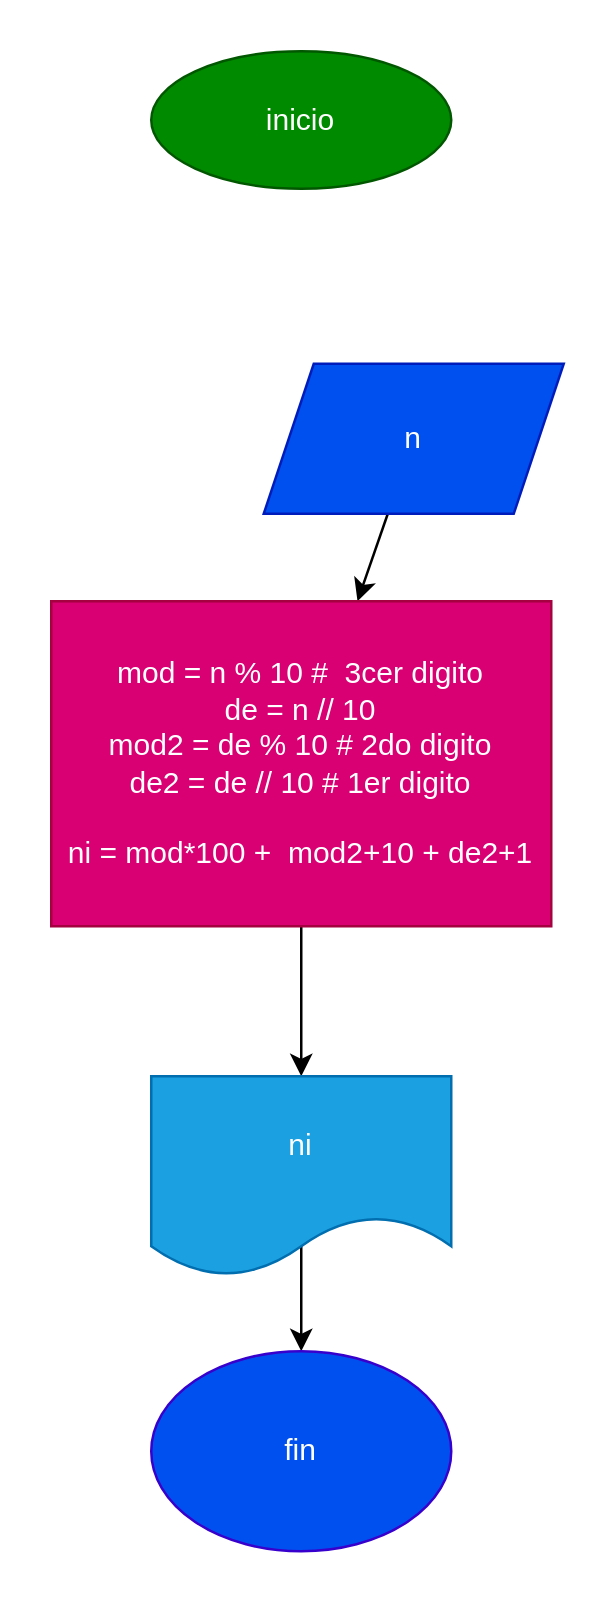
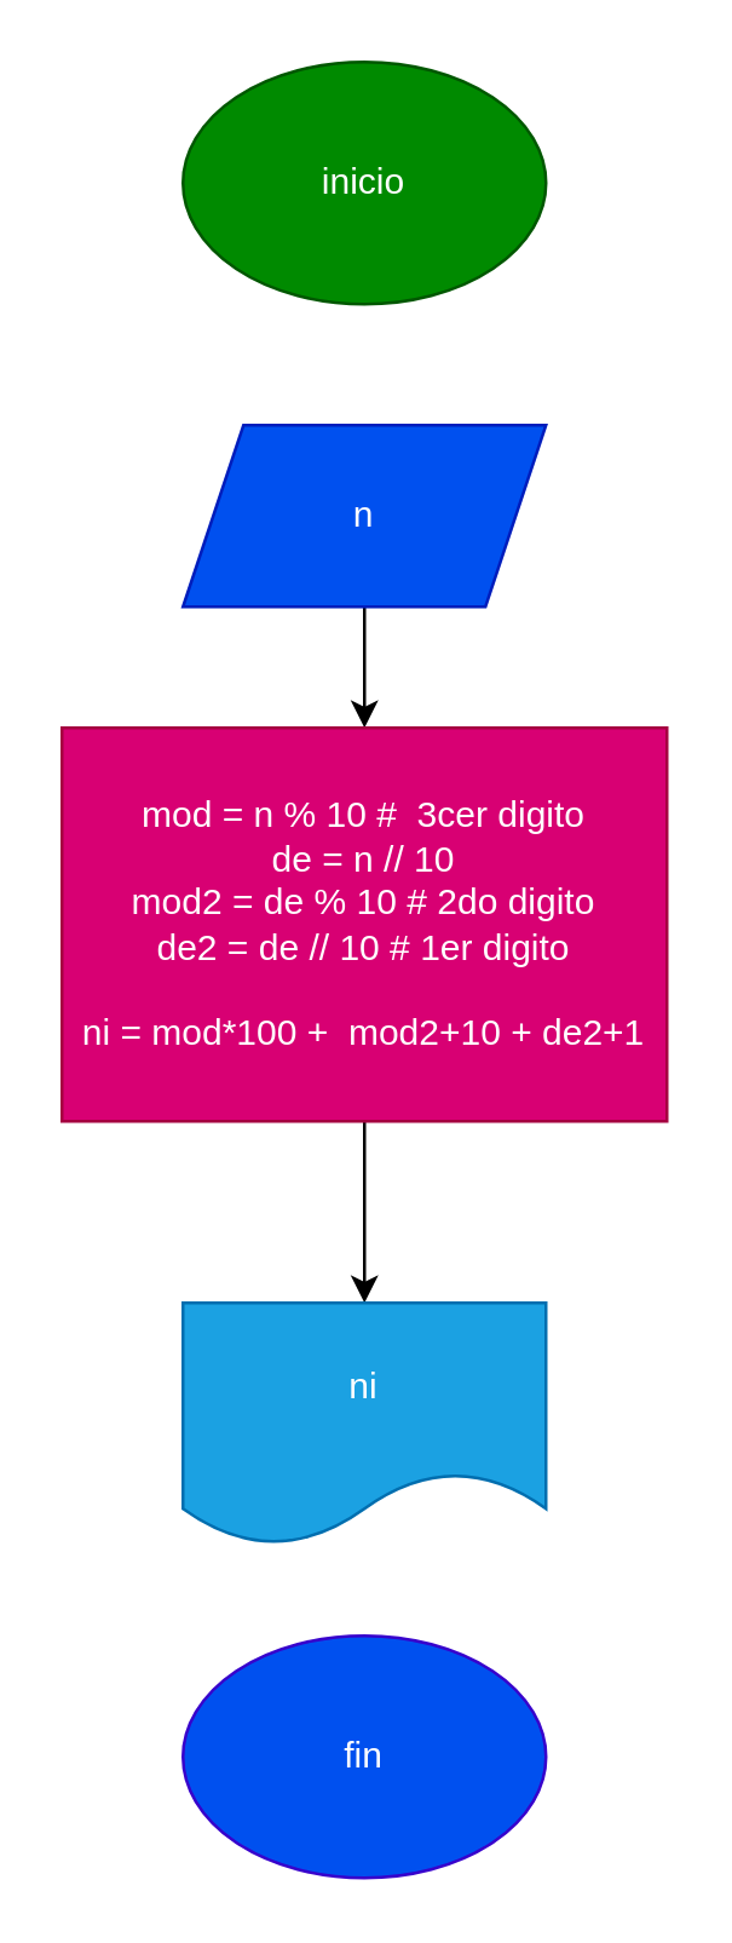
  <mxCell id="0" />
  <mxCell id="1" parent="0" />
- <mxCell id="2" value="inicio" style="ellipse;whiteSpace=wrap;html=1;fillColor=#008a00;fontColor=#ffffff;strokeColor=#005700;" vertex="1" parent="1"><mxGeometry x="60" y="20" width="120" height="55" as="geometry" /></mxCell>
+ <mxCell id="2" value="inicio" style="ellipse;whiteSpace=wrap;html=1;fillColor=#008a00;fontColor=#ffffff;strokeColor=#005700;" vertex="1" parent="1"><mxGeometry x="60" y="20" width="120" height="80" as="geometry" /></mxCell>
  <mxCell id="3" value="" style="edgeStyle=none;html=1;" edge="1" parent="1" source="4" target="6"><mxGeometry relative="1" as="geometry" /></mxCell>
- <mxCell id="4" value="n" style="shape=parallelogram;perimeter=parallelogramPerimeter;whiteSpace=wrap;html=1;fixedSize=1;fillColor=#0050ef;fontColor=#ffffff;strokeColor=#001DBC;" vertex="1" parent="1"><mxGeometry x="105" y="145" width="120" height="60" as="geometry" /></mxCell>
+ <mxCell id="4" value="n" style="shape=parallelogram;perimeter=parallelogramPerimeter;whiteSpace=wrap;html=1;fixedSize=1;fillColor=#0050ef;fontColor=#ffffff;strokeColor=#001DBC;" vertex="1" parent="1"><mxGeometry x="60" y="140" width="120" height="60" as="geometry" /></mxCell>
  <mxCell id="5" value="" style="edgeStyle=none;html=1;" edge="1" parent="1" source="6" target="8"><mxGeometry relative="1" as="geometry" /></mxCell>
  <mxCell id="6" value="mod = n % 10 #&amp;nbsp; 3cer digito&lt;br&gt;de = n // 10&lt;br&gt;mod2 = de % 10 # 2do digito&lt;br&gt;de2 = de // 10 # 1er digito&lt;br&gt;&lt;br&gt;ni = mod*100 +&amp;nbsp; mod2+10 + de2+1" style="rounded=0;whiteSpace=wrap;html=1;fillColor=#d80073;fontColor=#ffffff;strokeColor=#A50040;" vertex="1" parent="1"><mxGeometry x="20" y="240" width="200" height="130" as="geometry" /></mxCell>
- <mxCell id="7" value="" style="edgeStyle=none;html=1;exitX=0.5;exitY=0.825;exitDx=0;exitDy=0;exitPerimeter=0;" edge="1" parent="1" source="8" target="9"><mxGeometry relative="1" as="geometry"><mxPoint x="120" y="540" as="targetPoint" /></mxGeometry></mxCell>
  <mxCell id="8" value="ni" style="shape=document;whiteSpace=wrap;html=1;boundedLbl=1;rounded=0;fillColor=#1ba1e2;fontColor=#ffffff;strokeColor=#006EAF;" vertex="1" parent="1"><mxGeometry x="60" y="430" width="120" height="80" as="geometry" /></mxCell>
  <mxCell id="9" value="fin" style="ellipse;whiteSpace=wrap;html=1;fillColor=#0050ef;fontColor=#ffffff;strokeColor=#3700CC;" vertex="1" parent="1"><mxGeometry x="60" y="540" width="120" height="80" as="geometry" /></mxCell>
